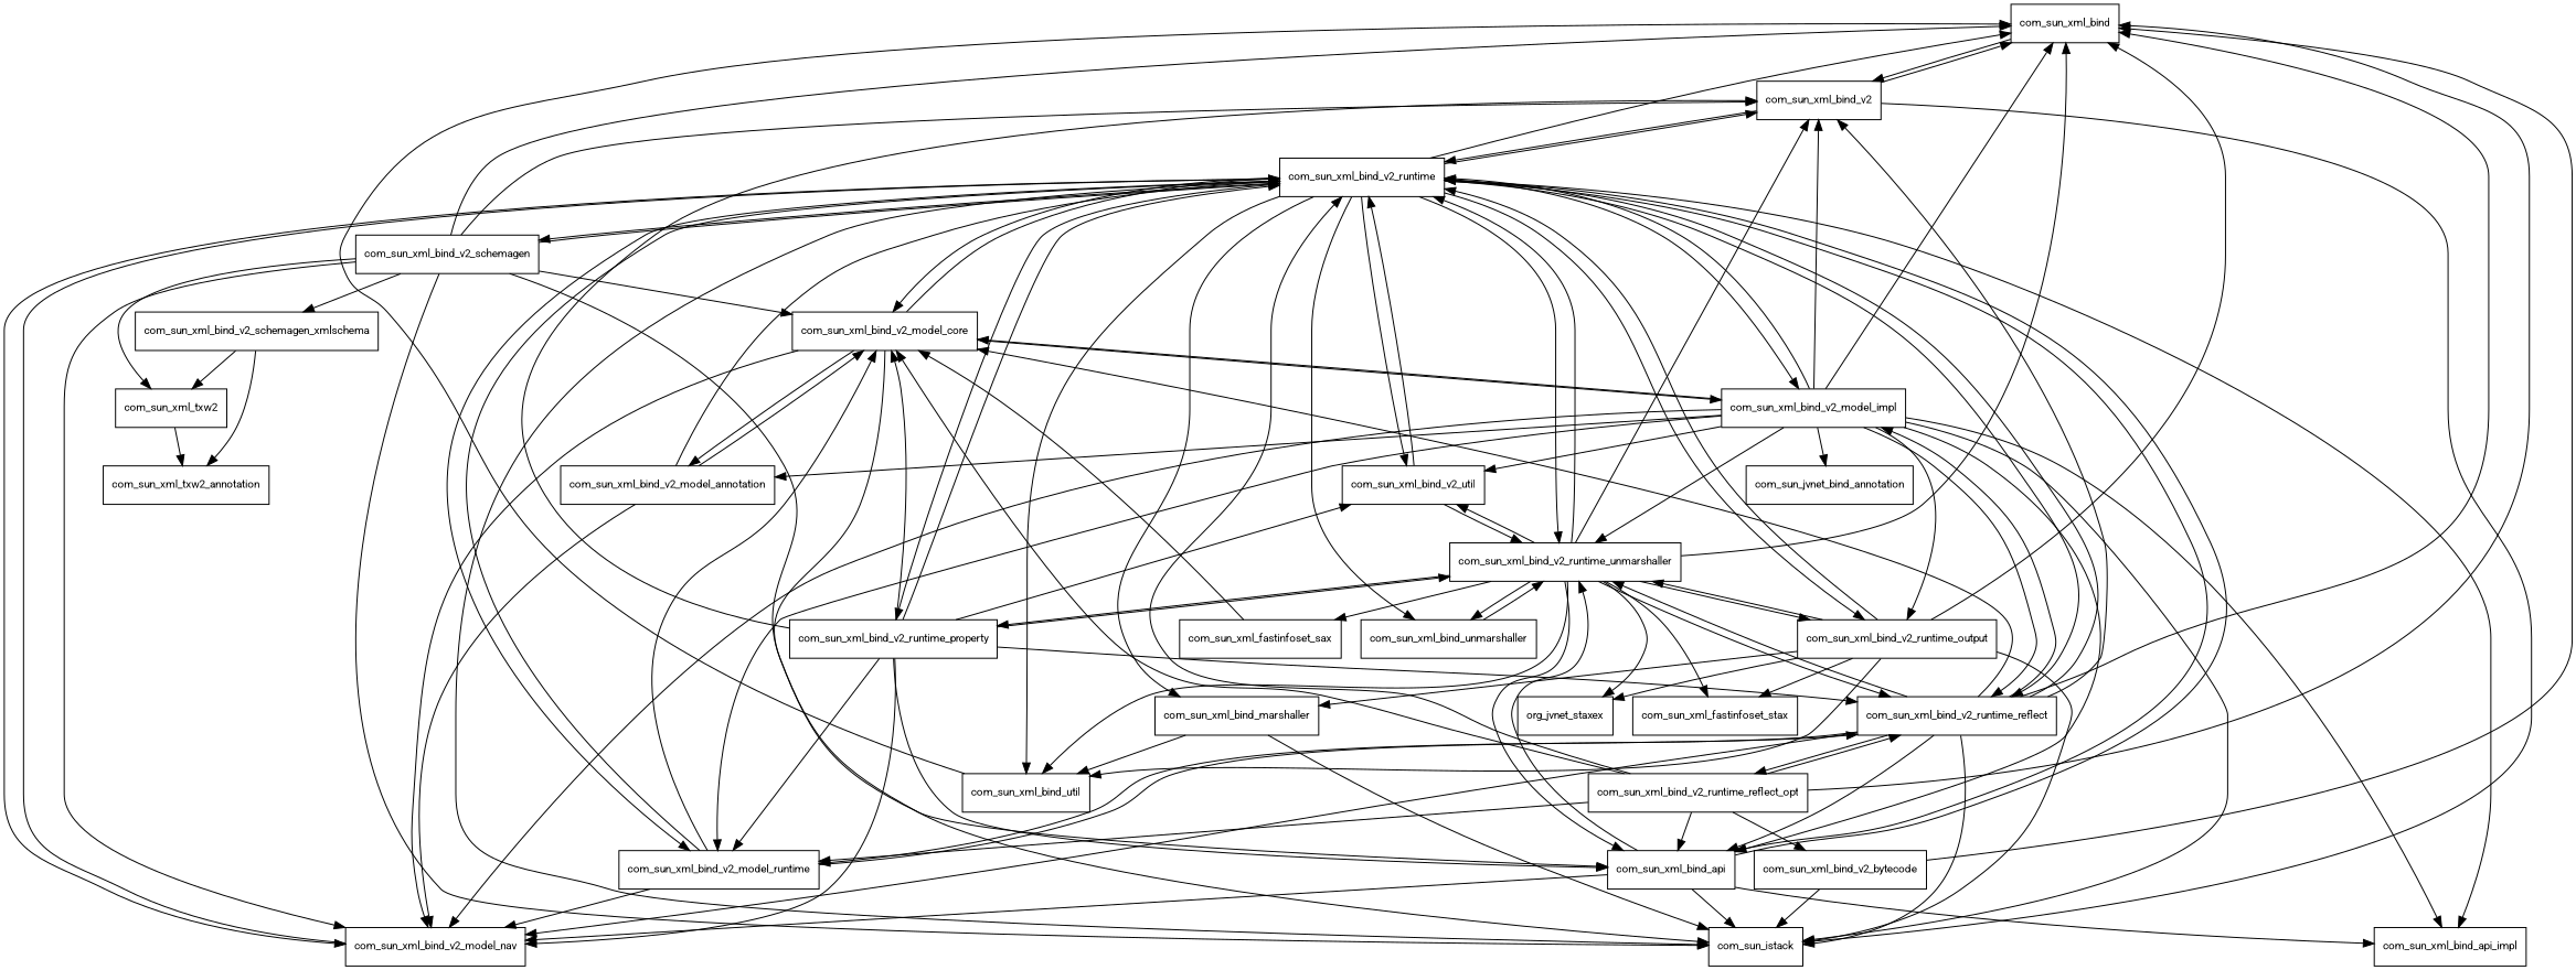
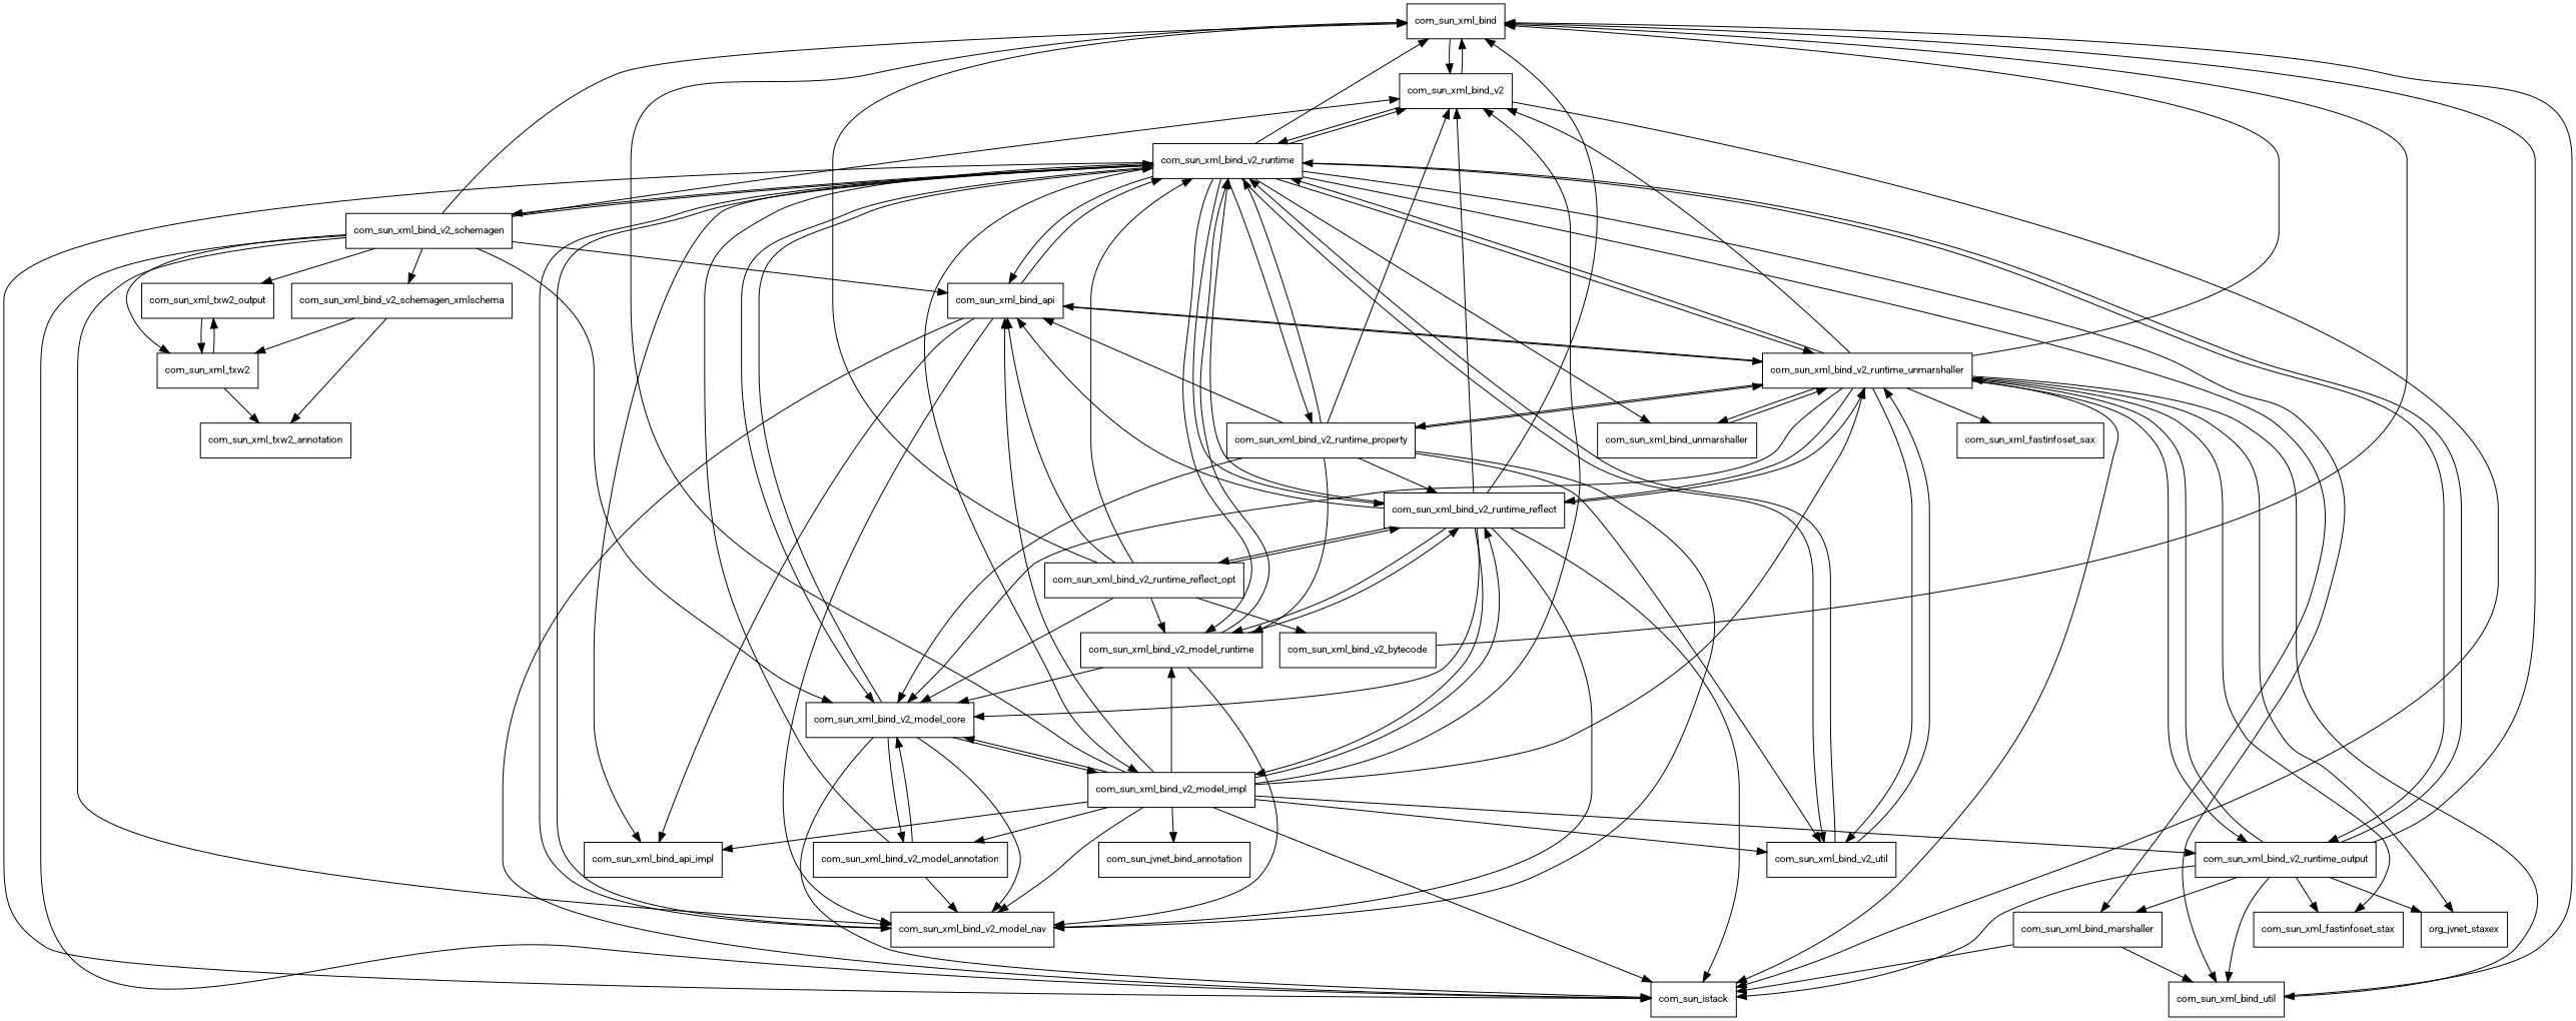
  digraph {
    fontname=Roboto
    node [fontname=Roboto fontsize=10.0 shape=box]
    edge [fontname=Roboto]
    com_sun_xml_bind
    com_sun_xml_bind_v2
    com_sun_istack
    com_sun_xml_bind_v2_runtime
    com_sun_xml_bind_api
    com_sun_xml_bind_api_impl
    com_sun_xml_bind_v2_model_nav
    com_sun_xml_bind_v2_runtime_unmarshaller
    com_sun_xml_bind_marshaller
    com_sun_xml_bind_util
    com_sun_xml_bind_unmarshaller
    com_sun_xml_bind_v2_model_core
    com_sun_xml_bind_v2_model_impl
    com_sun_xml_bind_v2_model_runtime
    com_sun_xml_bind_v2_runtime_output
    com_sun_xml_bind_v2_runtime_reflect
    com_sun_xml_bind_v2_util
    com_sun_xml_bind_v2_runtime_property
    com_sun_xml_bind_v2_schemagen
    com_sun_xml_fastinfoset_stax
    org_jvnet_staxex
    com_sun_xml_fastinfoset_sax
    com_sun_xml_bind_v2_model_annotation
    n24 [label=com_sun_jvnet_bind_annotation]
    com_sun_xml_bind_v2_runtime_reflect_opt
    com_sun_xml_bind_v2_schemagen_xmlschema
    com_sun_xml_txw2
+   com_sun_xml_txw2_output
    com_sun_xml_bind_v2_bytecode
    com_sun_xml_txw2_annotation
    com_sun_xml_bind -> com_sun_xml_bind_v2
    com_sun_xml_bind_v2 -> com_sun_xml_bind
    com_sun_xml_bind_v2 -> com_sun_istack
    com_sun_xml_bind_v2 -> com_sun_xml_bind_v2_runtime
    com_sun_xml_bind_v2_runtime -> com_sun_xml_bind
    com_sun_xml_bind_v2_runtime -> com_sun_xml_bind_v2
    com_sun_xml_bind_v2_runtime -> com_sun_istack
    com_sun_xml_bind_v2_runtime -> com_sun_xml_bind_api
    com_sun_xml_bind_v2_runtime -> com_sun_xml_bind_api_impl
    com_sun_xml_bind_v2_runtime -> com_sun_xml_bind_v2_model_nav
    com_sun_xml_bind_v2_runtime -> com_sun_xml_bind_v2_runtime_unmarshaller
    com_sun_xml_bind_v2_runtime -> com_sun_xml_bind_marshaller
    com_sun_xml_bind_v2_runtime -> com_sun_xml_bind_util
    com_sun_xml_bind_v2_runtime -> com_sun_xml_bind_unmarshaller
    com_sun_xml_bind_v2_runtime -> com_sun_xml_bind_v2_model_core
    com_sun_xml_bind_v2_runtime -> com_sun_xml_bind_v2_model_impl
    com_sun_xml_bind_v2_runtime -> com_sun_xml_bind_v2_model_runtime
    com_sun_xml_bind_v2_runtime -> com_sun_xml_bind_v2_runtime_output
    com_sun_xml_bind_v2_runtime -> com_sun_xml_bind_v2_runtime_reflect
    com_sun_xml_bind_v2_runtime -> com_sun_xml_bind_v2_util
    com_sun_xml_bind_v2_runtime -> com_sun_xml_bind_v2_runtime_property
    com_sun_xml_bind_v2_runtime -> com_sun_xml_bind_v2_schemagen
    com_sun_xml_bind_api -> com_sun_istack
    com_sun_xml_bind_api -> com_sun_xml_bind_v2_runtime
    com_sun_xml_bind_api -> com_sun_xml_bind_api_impl
    com_sun_xml_bind_api -> com_sun_xml_bind_v2_model_nav
    com_sun_xml_bind_api -> com_sun_xml_bind_v2_runtime_unmarshaller
    com_sun_xml_bind_v2_model_nav -> com_sun_xml_bind_v2_runtime
    com_sun_xml_bind_v2_runtime_unmarshaller -> com_sun_xml_bind
    com_sun_xml_bind_v2_runtime_unmarshaller -> com_sun_xml_bind_v2
-   com_sun_xml_bind_v2_bytecode -> com_sun_istack
+   com_sun_xml_bind_v2_runtime_unmarshaller -> com_sun_istack
    com_sun_xml_bind_v2_runtime_unmarshaller -> com_sun_xml_bind_v2_runtime
    com_sun_xml_bind_v2_runtime_unmarshaller -> com_sun_xml_bind_api
    com_sun_xml_bind_v2_runtime_unmarshaller -> com_sun_xml_bind_util
    com_sun_xml_bind_v2_runtime_unmarshaller -> com_sun_xml_bind_unmarshaller
-   com_sun_xml_fastinfoset_sax -> com_sun_xml_bind_v2_model_core
+   com_sun_xml_bind_v2_runtime_unmarshaller -> com_sun_xml_bind_v2_model_core
    com_sun_xml_bind_v2_runtime_unmarshaller -> com_sun_xml_bind_v2_runtime_output
    com_sun_xml_bind_v2_runtime_unmarshaller -> com_sun_xml_bind_v2_runtime_reflect
    com_sun_xml_bind_v2_runtime_unmarshaller -> com_sun_xml_bind_v2_util
    com_sun_xml_bind_v2_runtime_unmarshaller -> com_sun_xml_bind_v2_runtime_property
    com_sun_xml_bind_v2_runtime_unmarshaller -> com_sun_xml_fastinfoset_stax
    com_sun_xml_bind_v2_runtime_unmarshaller -> org_jvnet_staxex
    com_sun_xml_bind_v2_runtime_unmarshaller -> com_sun_xml_fastinfoset_sax
    com_sun_xml_bind_marshaller -> com_sun_istack
    com_sun_xml_bind_marshaller -> com_sun_xml_bind_util
    com_sun_xml_bind_util -> com_sun_xml_bind
    com_sun_xml_bind_unmarshaller -> com_sun_xml_bind_v2_runtime_unmarshaller
    com_sun_xml_bind_v2_model_core -> com_sun_istack
    com_sun_xml_bind_v2_model_core -> com_sun_xml_bind_v2_runtime
    com_sun_xml_bind_v2_model_core -> com_sun_xml_bind_v2_model_nav
    com_sun_xml_bind_v2_model_core -> com_sun_xml_bind_v2_model_impl
    com_sun_xml_bind_v2_model_core -> com_sun_xml_bind_v2_model_annotation
    com_sun_xml_bind_v2_model_impl -> com_sun_xml_bind
    com_sun_xml_bind_v2_model_impl -> com_sun_xml_bind_v2
    com_sun_xml_bind_v2_model_impl -> com_sun_istack
-   com_sun_xml_bind_v2_model_impl -> com_sun_xml_bind_v2_runtime
    com_sun_xml_bind_v2_model_impl -> com_sun_xml_bind_api
    com_sun_xml_bind_v2_model_impl -> com_sun_xml_bind_api_impl
    com_sun_xml_bind_v2_model_impl -> com_sun_xml_bind_v2_model_nav
    com_sun_xml_bind_v2_model_impl -> com_sun_xml_bind_v2_runtime_unmarshaller
    com_sun_xml_bind_v2_model_impl -> com_sun_xml_bind_v2_model_core
    com_sun_xml_bind_v2_model_impl -> com_sun_xml_bind_v2_model_runtime
    com_sun_xml_bind_v2_model_impl -> com_sun_xml_bind_v2_runtime_output
    com_sun_xml_bind_v2_model_impl -> com_sun_xml_bind_v2_runtime_reflect
    com_sun_xml_bind_v2_model_impl -> com_sun_xml_bind_v2_util
    com_sun_xml_bind_v2_model_impl -> com_sun_xml_bind_v2_model_annotation
    com_sun_xml_bind_v2_model_impl -> n24
    com_sun_xml_bind_v2_model_runtime -> com_sun_xml_bind_v2_runtime
    com_sun_xml_bind_v2_model_runtime -> com_sun_xml_bind_v2_model_nav
    com_sun_xml_bind_v2_model_runtime -> com_sun_xml_bind_v2_model_core
    com_sun_xml_bind_v2_model_runtime -> com_sun_xml_bind_v2_runtime_reflect
    com_sun_xml_bind_v2_runtime_output -> com_sun_xml_bind
    com_sun_xml_bind_v2_runtime_output -> com_sun_istack
    com_sun_xml_bind_v2_runtime_output -> com_sun_xml_bind_v2_runtime
    com_sun_xml_bind_v2_runtime_output -> com_sun_xml_bind_v2_runtime_unmarshaller
    com_sun_xml_bind_v2_runtime_output -> com_sun_xml_bind_marshaller
    com_sun_xml_bind_v2_runtime_output -> com_sun_xml_bind_util
    com_sun_xml_bind_v2_runtime_output -> com_sun_xml_fastinfoset_stax
    com_sun_xml_bind_v2_runtime_output -> org_jvnet_staxex
    com_sun_xml_bind_v2_runtime_reflect -> com_sun_xml_bind
    com_sun_xml_bind_v2_runtime_reflect -> com_sun_xml_bind_v2
    com_sun_xml_bind_v2_runtime_reflect -> com_sun_istack
    com_sun_xml_bind_v2_runtime_reflect -> com_sun_xml_bind_v2_runtime
    com_sun_xml_bind_v2_runtime_reflect -> com_sun_xml_bind_api
    com_sun_xml_bind_v2_runtime_reflect -> com_sun_xml_bind_v2_model_nav
    com_sun_xml_bind_v2_runtime_reflect -> com_sun_xml_bind_v2_runtime_unmarshaller
    com_sun_xml_bind_v2_runtime_reflect -> com_sun_xml_bind_v2_model_core
    com_sun_xml_bind_v2_runtime_reflect -> com_sun_xml_bind_v2_model_impl
    com_sun_xml_bind_v2_runtime_reflect -> com_sun_xml_bind_v2_model_runtime
    com_sun_xml_bind_v2_runtime_reflect -> com_sun_xml_bind_v2_runtime_reflect_opt
    com_sun_xml_bind_v2_util -> com_sun_xml_bind_v2_runtime
    com_sun_xml_bind_v2_util -> com_sun_xml_bind_v2_runtime_unmarshaller
    com_sun_xml_bind_v2_runtime_property -> com_sun_xml_bind_v2
    com_sun_xml_bind_v2_runtime_property -> com_sun_xml_bind_v2_runtime
    com_sun_xml_bind_v2_runtime_property -> com_sun_xml_bind_api
    com_sun_xml_bind_v2_runtime_property -> com_sun_xml_bind_v2_model_nav
    com_sun_xml_bind_v2_runtime_property -> com_sun_xml_bind_v2_runtime_unmarshaller
    com_sun_xml_bind_v2_runtime_property -> com_sun_xml_bind_v2_model_core
    com_sun_xml_bind_v2_runtime_property -> com_sun_xml_bind_v2_model_runtime
    com_sun_xml_bind_v2_runtime_property -> com_sun_xml_bind_v2_runtime_reflect
    com_sun_xml_bind_v2_runtime_property -> com_sun_xml_bind_v2_util
    com_sun_xml_bind_v2_schemagen -> com_sun_xml_bind
    com_sun_xml_bind_v2_schemagen -> com_sun_xml_bind_v2
    com_sun_xml_bind_v2_schemagen -> com_sun_istack
    com_sun_xml_bind_v2_schemagen -> com_sun_xml_bind_v2_runtime
    com_sun_xml_bind_v2_schemagen -> com_sun_xml_bind_api
    com_sun_xml_bind_v2_schemagen -> com_sun_xml_bind_v2_model_nav
    com_sun_xml_bind_v2_schemagen -> com_sun_xml_bind_v2_model_core
    com_sun_xml_bind_v2_schemagen -> com_sun_xml_bind_v2_schemagen_xmlschema
    com_sun_xml_bind_v2_schemagen -> com_sun_xml_txw2
+   com_sun_xml_bind_v2_schemagen -> com_sun_xml_txw2_output
    com_sun_xml_bind_v2_model_annotation -> com_sun_xml_bind_v2_runtime
    com_sun_xml_bind_v2_model_annotation -> com_sun_xml_bind_v2_model_nav
    com_sun_xml_bind_v2_model_annotation -> com_sun_xml_bind_v2_model_core
    com_sun_xml_bind_v2_runtime_reflect_opt -> com_sun_xml_bind
    com_sun_xml_bind_v2_runtime_reflect_opt -> com_sun_xml_bind_v2_runtime
    com_sun_xml_bind_v2_runtime_reflect_opt -> com_sun_xml_bind_api
    com_sun_xml_bind_v2_runtime_reflect_opt -> com_sun_xml_bind_v2_model_core
    com_sun_xml_bind_v2_runtime_reflect_opt -> com_sun_xml_bind_v2_model_runtime
    com_sun_xml_bind_v2_runtime_reflect_opt -> com_sun_xml_bind_v2_runtime_reflect
    com_sun_xml_bind_v2_runtime_reflect_opt -> com_sun_xml_bind_v2_bytecode
    com_sun_xml_bind_v2_schemagen_xmlschema -> com_sun_xml_txw2
    com_sun_xml_bind_v2_schemagen_xmlschema -> com_sun_xml_txw2_annotation
+   com_sun_xml_txw2 -> com_sun_xml_txw2_output
    com_sun_xml_txw2 -> com_sun_xml_txw2_annotation
+   com_sun_xml_txw2_output -> com_sun_xml_txw2
    com_sun_xml_bind_v2_bytecode -> com_sun_xml_bind
  }
